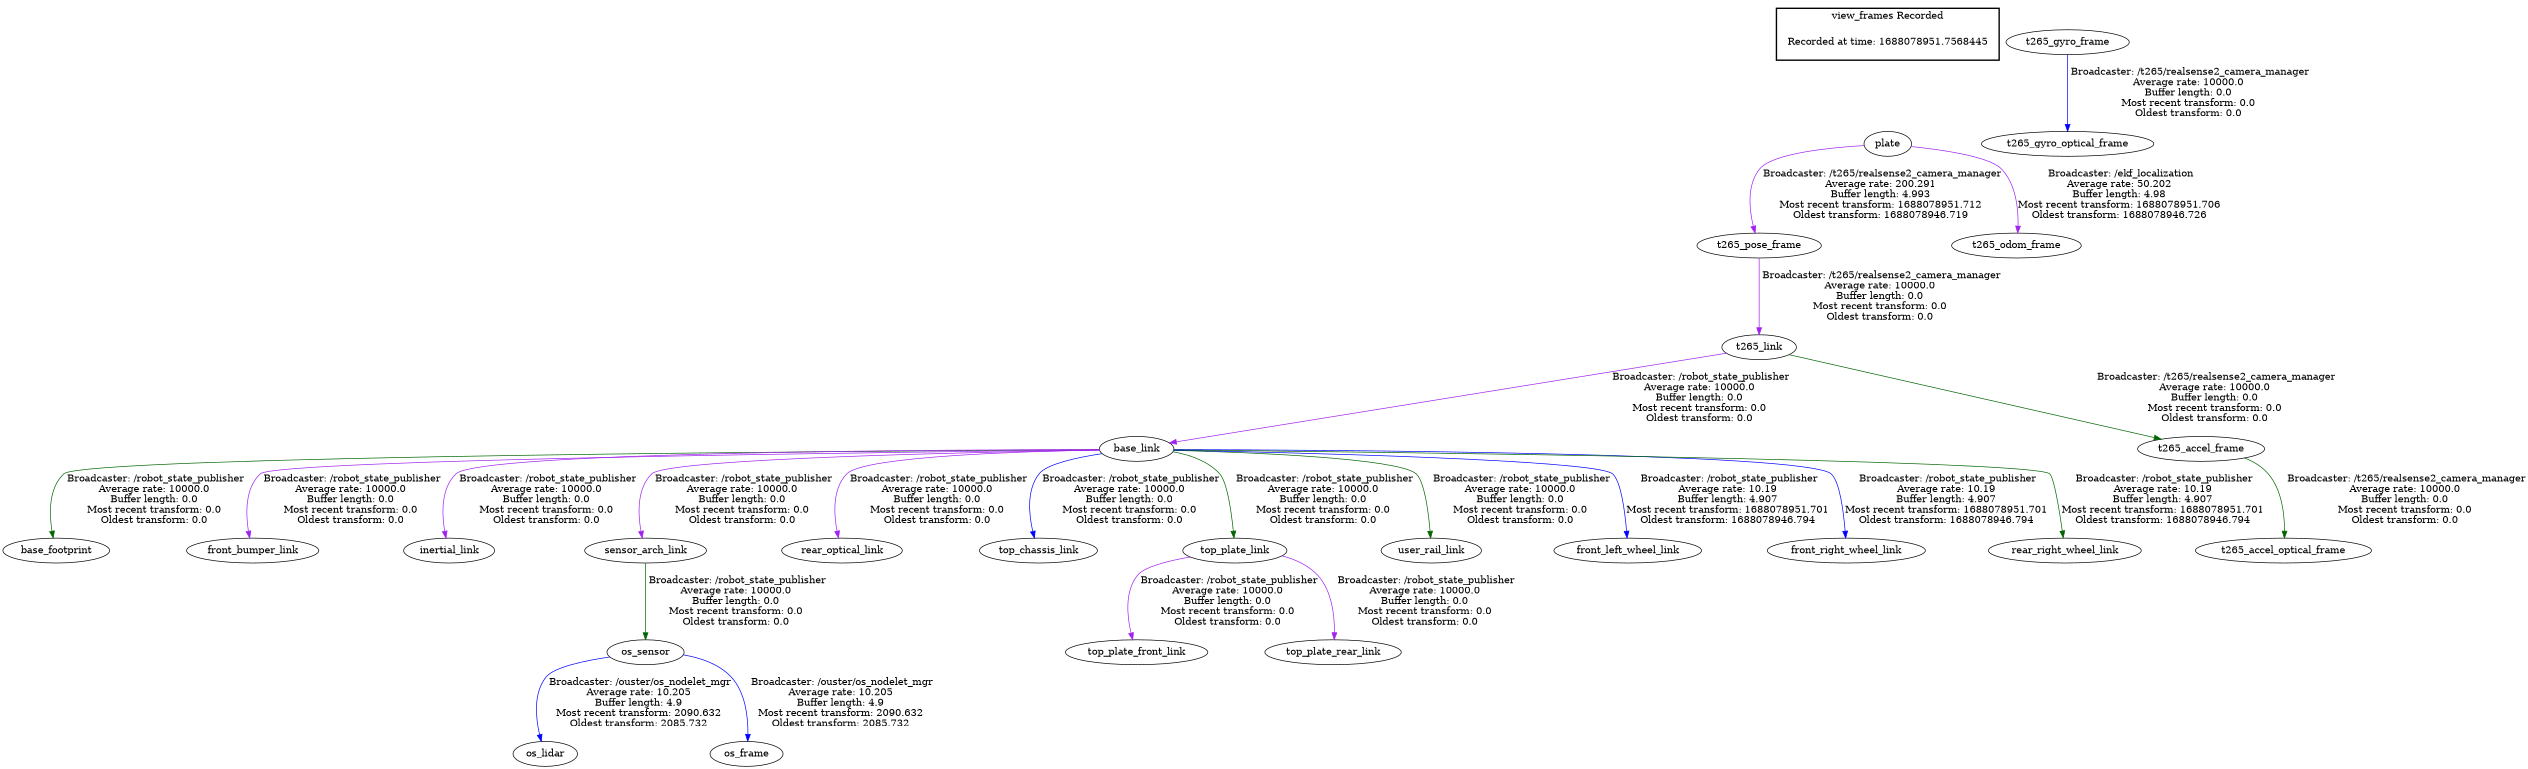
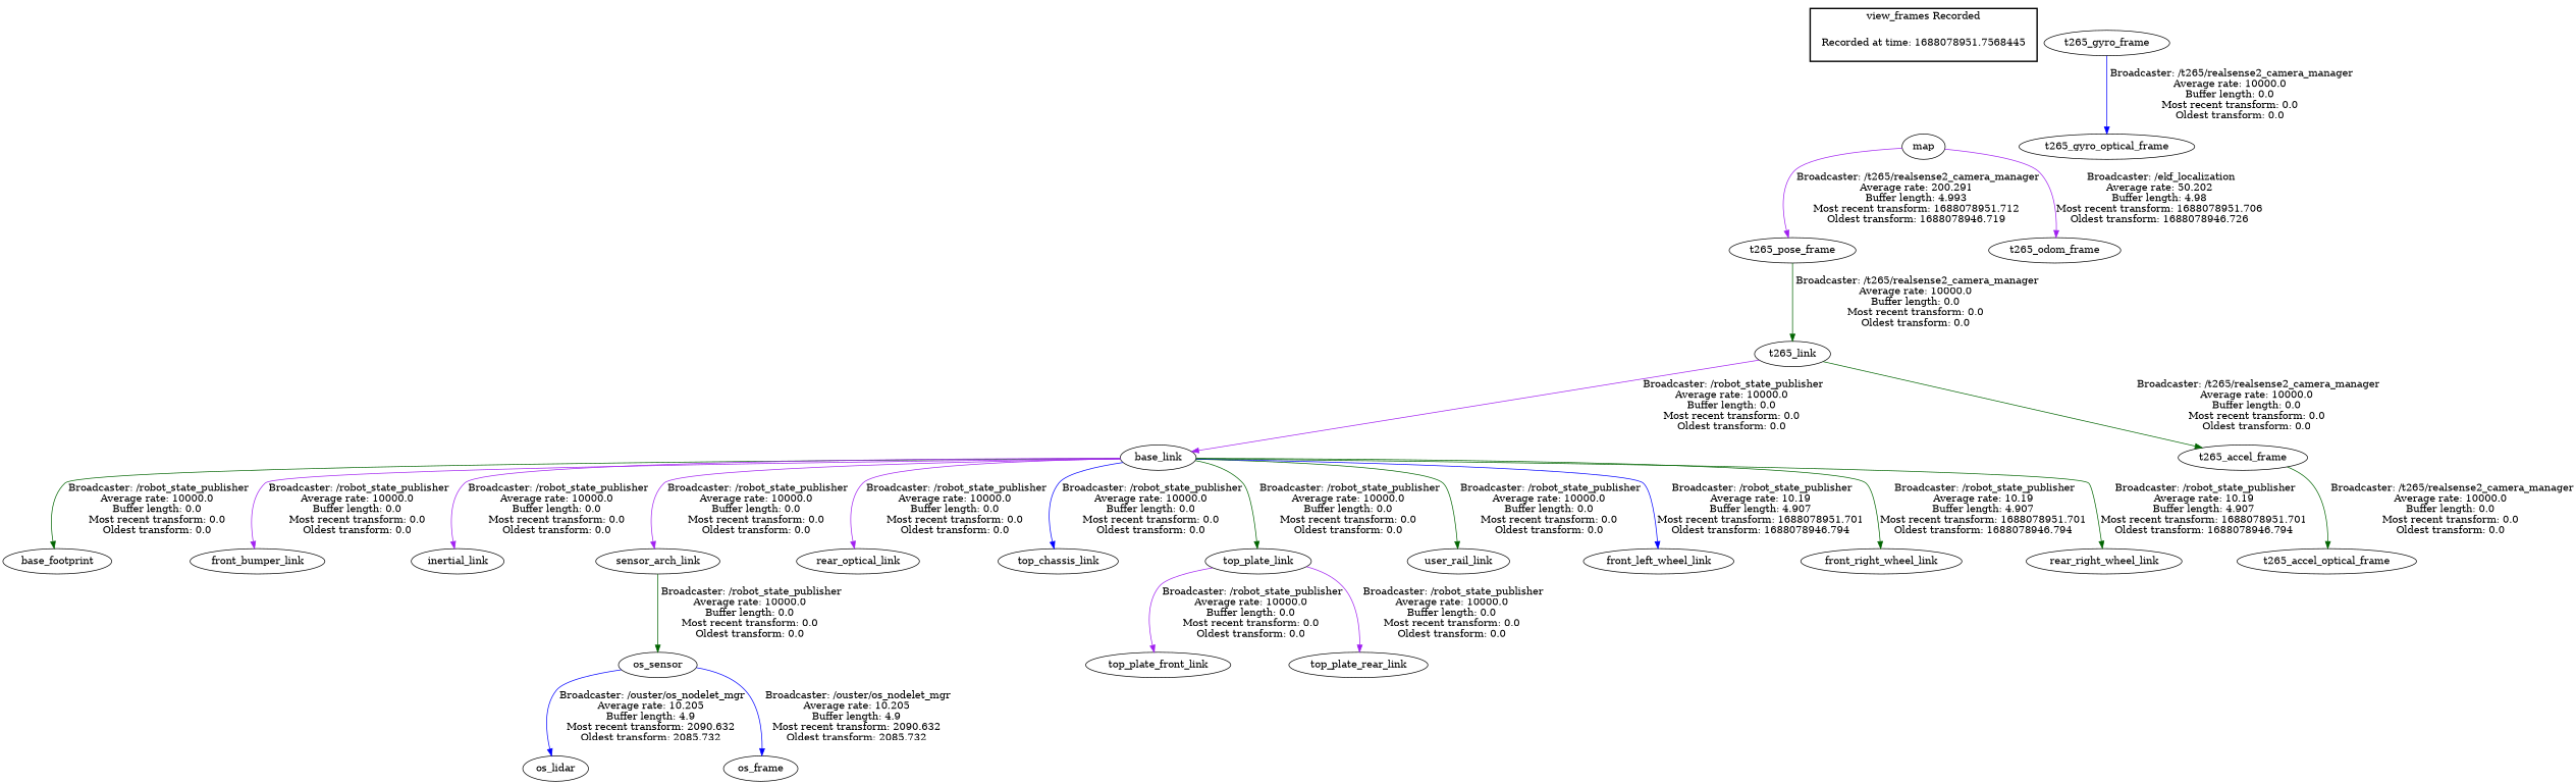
  digraph {
    edge [color=purple]
    "Recorded at time: 1688078951.7568445" [shape=plaintext]
-   map [label=plate]
+   map
    base_link
    base_footprint
    front_bumper_link
    inertial_link
    sensor_arch_link
    n8 [label=rear_optical_link]
    top_chassis_link
    top_plate_link
    user_rail_link
    front_left_wheel_link
    front_right_wheel_link
    rear_right_wheel_link
    os_sensor
    top_plate_front_link
    top_plate_rear_link
    t265_link
    t265_accel_frame
    t265_gyro_frame
    t265_gyro_optical_frame
    t265_accel_optical_frame
    os_lidar
    n24 [label=os_frame]
    t265_pose_frame
    t265_odom_frame
    subgraph cluster_1 {
      color=black
      label="view_frames Recorded"
      style=bold
      "Recorded at time: 1688078951.7568445"
    }
    "Recorded at time: 1688078951.7568445" -> map [style=invis color=""]
    map -> t265_pose_frame [label=" Broadcaster: /t265/realsense2_camera_manager\nAverage rate: 200.291\nBuffer length: 4.993\nMost recent transform: 1688078951.712\nOldest transform: 1688078946.719\n"]
    map -> t265_odom_frame [label=" Broadcaster: /ekf_localization\nAverage rate: 50.202\nBuffer length: 4.98\nMost recent transform: 1688078951.706\nOldest transform: 1688078946.726\n"]
    base_link -> base_footprint [color=darkgreen label=" Broadcaster: /robot_state_publisher\nAverage rate: 10000.0\nBuffer length: 0.0\nMost recent transform: 0.0\nOldest transform: 0.0\n"]
    base_link -> front_bumper_link [label=" Broadcaster: /robot_state_publisher\nAverage rate: 10000.0\nBuffer length: 0.0\nMost recent transform: 0.0\nOldest transform: 0.0\n"]
    base_link -> inertial_link [label=" Broadcaster: /robot_state_publisher\nAverage rate: 10000.0\nBuffer length: 0.0\nMost recent transform: 0.0\nOldest transform: 0.0\n"]
    base_link -> sensor_arch_link [label=" Broadcaster: /robot_state_publisher\nAverage rate: 10000.0\nBuffer length: 0.0\nMost recent transform: 0.0\nOldest transform: 0.0\n"]
    base_link -> n8 [label=" Broadcaster: /robot_state_publisher\nAverage rate: 10000.0\nBuffer length: 0.0\nMost recent transform: 0.0\nOldest transform: 0.0\n"]
    base_link -> top_chassis_link [color=blue label=" Broadcaster: /robot_state_publisher\nAverage rate: 10000.0\nBuffer length: 0.0\nMost recent transform: 0.0\nOldest transform: 0.0\n"]
    base_link -> top_plate_link [color=darkgreen label=" Broadcaster: /robot_state_publisher\nAverage rate: 10000.0\nBuffer length: 0.0\nMost recent transform: 0.0\nOldest transform: 0.0\n"]
    base_link -> user_rail_link [color=darkgreen label=" Broadcaster: /robot_state_publisher\nAverage rate: 10000.0\nBuffer length: 0.0\nMost recent transform: 0.0\nOldest transform: 0.0\n"]
    base_link -> front_left_wheel_link [color=blue label=" Broadcaster: /robot_state_publisher\nAverage rate: 10.19\nBuffer length: 4.907\nMost recent transform: 1688078951.701\nOldest transform: 1688078946.794\n"]
-   base_link -> front_right_wheel_link [color=blue label=" Broadcaster: /robot_state_publisher\nAverage rate: 10.19\nBuffer length: 4.907\nMost recent transform: 1688078951.701\nOldest transform: 1688078946.794\n"]
+   base_link -> front_right_wheel_link [color=darkgreen label=" Broadcaster: /robot_state_publisher\nAverage rate: 10.19\nBuffer length: 4.907\nMost recent transform: 1688078951.701\nOldest transform: 1688078946.794\n"]
    base_link -> rear_right_wheel_link [color=darkgreen label=" Broadcaster: /robot_state_publisher\nAverage rate: 10.19\nBuffer length: 4.907\nMost recent transform: 1688078951.701\nOldest transform: 1688078946.794\n"]
    sensor_arch_link -> os_sensor [color=darkgreen label=" Broadcaster: /robot_state_publisher\nAverage rate: 10000.0\nBuffer length: 0.0\nMost recent transform: 0.0\nOldest transform: 0.0\n"]
    top_plate_link -> top_plate_front_link [label=" Broadcaster: /robot_state_publisher\nAverage rate: 10000.0\nBuffer length: 0.0\nMost recent transform: 0.0\nOldest transform: 0.0\n"]
    top_plate_link -> top_plate_rear_link [label=" Broadcaster: /robot_state_publisher\nAverage rate: 10000.0\nBuffer length: 0.0\nMost recent transform: 0.0\nOldest transform: 0.0\n"]
    os_sensor -> os_lidar [color=blue label=" Broadcaster: /ouster/os_nodelet_mgr\nAverage rate: 10.205\nBuffer length: 4.9\nMost recent transform: 2090.632\nOldest transform: 2085.732\n"]
    os_sensor -> n24 [color=blue label=" Broadcaster: /ouster/os_nodelet_mgr\nAverage rate: 10.205\nBuffer length: 4.9\nMost recent transform: 2090.632\nOldest transform: 2085.732\n"]
    t265_link -> base_link [label=" Broadcaster: /robot_state_publisher\nAverage rate: 10000.0\nBuffer length: 0.0\nMost recent transform: 0.0\nOldest transform: 0.0\n"]
    t265_link -> t265_accel_frame [color=darkgreen label=" Broadcaster: /t265/realsense2_camera_manager\nAverage rate: 10000.0\nBuffer length: 0.0\nMost recent transform: 0.0\nOldest transform: 0.0\n"]
    t265_accel_frame -> t265_accel_optical_frame [color=darkgreen label=" Broadcaster: /t265/realsense2_camera_manager\nAverage rate: 10000.0\nBuffer length: 0.0\nMost recent transform: 0.0\nOldest transform: 0.0\n"]
    t265_gyro_frame -> t265_gyro_optical_frame [color=blue label=" Broadcaster: /t265/realsense2_camera_manager\nAverage rate: 10000.0\nBuffer length: 0.0\nMost recent transform: 0.0\nOldest transform: 0.0\n"]
-   t265_pose_frame -> t265_link [label=" Broadcaster: /t265/realsense2_camera_manager\nAverage rate: 10000.0\nBuffer length: 0.0\nMost recent transform: 0.0\nOldest transform: 0.0\n"]
+   t265_pose_frame -> t265_link [color=darkgreen label=" Broadcaster: /t265/realsense2_camera_manager\nAverage rate: 10000.0\nBuffer length: 0.0\nMost recent transform: 0.0\nOldest transform: 0.0\n"]
  }
